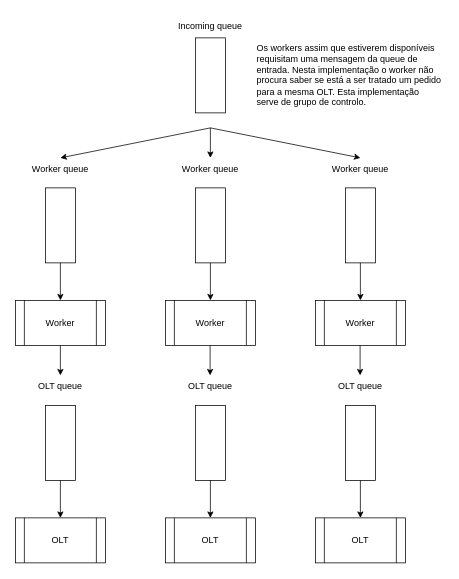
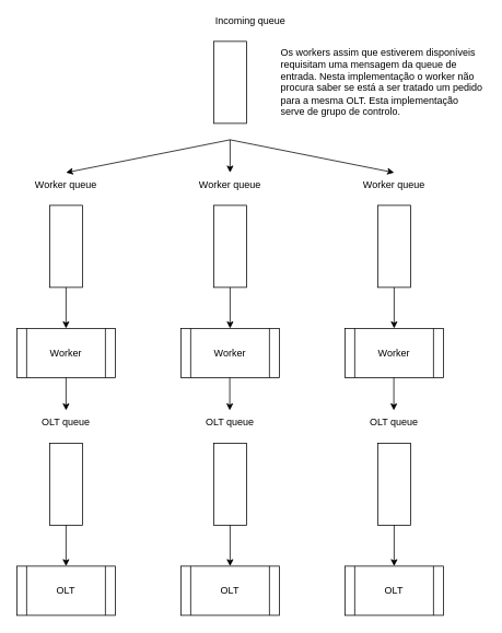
  <mxCell id="0" />
  <mxCell id="1" parent="0" />
  <mxCell id="2" value="" style="rounded=0;whiteSpace=wrap;html=1;" parent="1" vertex="1"><mxGeometry x="260" y="50" width="40" height="100" as="geometry" /></mxCell>
- <mxCell id="3" value="Incoming queue" style="text;html=1;strokeColor=none;fillColor=none;align=center;verticalAlign=middle;whiteSpace=wrap;rounded=0;" parent="1" vertex="1"><mxGeometry x="230" y="20" width="100" height="30" as="geometry" /></mxCell>
+ <mxCell id="3" value="Incoming queue" style="text;html=1;strokeColor=none;fillColor=none;align=center;verticalAlign=middle;whiteSpace=wrap;rounded=0;" parent="1" vertex="1"><mxGeometry x="255" y="10" width="100" height="30" as="geometry" /></mxCell>
  <mxCell id="4" value="Worker" style="shape=process;whiteSpace=wrap;html=1;backgroundOutline=1;" parent="1" vertex="1"><mxGeometry x="20" y="400" width="120" height="60" as="geometry" /></mxCell>
  <mxCell id="5" value="" style="rounded=0;whiteSpace=wrap;html=1;" parent="1" vertex="1"><mxGeometry x="60" y="250" width="40" height="100" as="geometry" /></mxCell>
  <mxCell id="6" value="Worker" style="shape=process;whiteSpace=wrap;html=1;backgroundOutline=1;" parent="1" vertex="1"><mxGeometry x="220" y="400" width="120" height="60" as="geometry" /></mxCell>
  <mxCell id="7" value="" style="rounded=0;whiteSpace=wrap;html=1;" parent="1" vertex="1"><mxGeometry x="260" y="250" width="40" height="100" as="geometry" /></mxCell>
  <mxCell id="8" value="Worker" style="shape=process;whiteSpace=wrap;html=1;backgroundOutline=1;" parent="1" vertex="1"><mxGeometry x="420" y="400" width="120" height="60" as="geometry" /></mxCell>
  <mxCell id="9" value="" style="rounded=0;whiteSpace=wrap;html=1;" parent="1" vertex="1"><mxGeometry x="460" y="250" width="40" height="100" as="geometry" /></mxCell>
  <mxCell id="10" value="Worker queue" style="text;html=1;strokeColor=none;fillColor=none;align=center;verticalAlign=middle;whiteSpace=wrap;rounded=0;" parent="1" vertex="1"><mxGeometry x="30" y="210" width="100" height="30" as="geometry" /></mxCell>
  <mxCell id="11" value="Worker queue" style="text;html=1;strokeColor=none;fillColor=none;align=center;verticalAlign=middle;whiteSpace=wrap;rounded=0;" parent="1" vertex="1"><mxGeometry x="230" y="210" width="100" height="30" as="geometry" /></mxCell>
  <mxCell id="12" value="Worker queue" style="text;html=1;strokeColor=none;fillColor=none;align=center;verticalAlign=middle;whiteSpace=wrap;rounded=0;" parent="1" vertex="1"><mxGeometry x="430" y="210" width="100" height="30" as="geometry" /></mxCell>
  <mxCell id="13" value="" style="endArrow=classic;html=1;rounded=0;exitX=0.5;exitY=1;exitDx=0;exitDy=0;entryX=0.5;entryY=0;entryDx=0;entryDy=0;" parent="1" target="10" edge="1"><mxGeometry width="50" height="50" relative="1" as="geometry"><mxPoint x="280" y="170" as="sourcePoint" /><mxPoint x="10" y="300" as="targetPoint" /></mxGeometry></mxCell>
  <mxCell id="14" value="" style="endArrow=classic;html=1;rounded=0;entryX=0.5;entryY=0;entryDx=0;entryDy=0;" parent="1" target="11" edge="1"><mxGeometry width="50" height="50" relative="1" as="geometry"><mxPoint x="280" y="170" as="sourcePoint" /><mxPoint x="400" y="200" as="targetPoint" /></mxGeometry></mxCell>
  <mxCell id="15" value="" style="endArrow=classic;html=1;rounded=0;exitX=0.5;exitY=1;exitDx=0;exitDy=0;entryX=0.5;entryY=0;entryDx=0;entryDy=0;" parent="1" target="12" edge="1"><mxGeometry width="50" height="50" relative="1" as="geometry"><mxPoint x="280" y="170" as="sourcePoint" /><mxPoint x="460" y="130" as="targetPoint" /></mxGeometry></mxCell>
  <mxCell id="16" value="" style="endArrow=classic;html=1;rounded=0;exitX=0.5;exitY=1;exitDx=0;exitDy=0;entryX=0.5;entryY=0;entryDx=0;entryDy=0;" parent="1" source="5" target="4" edge="1"><mxGeometry width="50" height="50" relative="1" as="geometry"><mxPoint x="260" y="400" as="sourcePoint" /><mxPoint x="310" y="350" as="targetPoint" /></mxGeometry></mxCell>
  <mxCell id="17" value="" style="endArrow=classic;html=1;rounded=0;exitX=0.5;exitY=1;exitDx=0;exitDy=0;entryX=0.5;entryY=0;entryDx=0;entryDy=0;" parent="1" source="7" target="6" edge="1"><mxGeometry width="50" height="50" relative="1" as="geometry"><mxPoint x="300" y="560" as="sourcePoint" /><mxPoint x="350" y="510" as="targetPoint" /></mxGeometry></mxCell>
  <mxCell id="18" value="" style="endArrow=classic;html=1;rounded=0;exitX=0.5;exitY=1;exitDx=0;exitDy=0;entryX=0.5;entryY=0;entryDx=0;entryDy=0;" parent="1" source="9" target="8" edge="1"><mxGeometry width="50" height="50" relative="1" as="geometry"><mxPoint x="460" y="580" as="sourcePoint" /><mxPoint x="510" y="530" as="targetPoint" /></mxGeometry></mxCell>
  <mxCell id="19" value="OLT" style="shape=process;whiteSpace=wrap;html=1;backgroundOutline=1;" parent="1" vertex="1"><mxGeometry x="20" y="690" width="120" height="60" as="geometry" /></mxCell>
  <mxCell id="20" value="" style="rounded=0;whiteSpace=wrap;html=1;" parent="1" vertex="1"><mxGeometry x="60" y="540" width="40" height="100" as="geometry" /></mxCell>
  <mxCell id="21" value="OLT queue" style="text;html=1;strokeColor=none;fillColor=none;align=center;verticalAlign=middle;whiteSpace=wrap;rounded=0;" parent="1" vertex="1"><mxGeometry x="30" y="500" width="100" height="30" as="geometry" /></mxCell>
  <mxCell id="22" value="" style="endArrow=classic;html=1;rounded=0;exitX=0.5;exitY=1;exitDx=0;exitDy=0;entryX=0.5;entryY=0;entryDx=0;entryDy=0;" parent="1" source="20" target="19" edge="1"><mxGeometry width="50" height="50" relative="1" as="geometry"><mxPoint x="260" y="690" as="sourcePoint" /><mxPoint x="310" y="640" as="targetPoint" /></mxGeometry></mxCell>
  <mxCell id="23" value="OLT" style="shape=process;whiteSpace=wrap;html=1;backgroundOutline=1;" parent="1" vertex="1"><mxGeometry x="220" y="690" width="120" height="60" as="geometry" /></mxCell>
  <mxCell id="24" value="" style="rounded=0;whiteSpace=wrap;html=1;" parent="1" vertex="1"><mxGeometry x="260" y="540" width="40" height="100" as="geometry" /></mxCell>
  <mxCell id="25" value="OLT queue" style="text;html=1;strokeColor=none;fillColor=none;align=center;verticalAlign=middle;whiteSpace=wrap;rounded=0;" parent="1" vertex="1"><mxGeometry x="230" y="500" width="100" height="30" as="geometry" /></mxCell>
  <mxCell id="26" value="" style="endArrow=classic;html=1;rounded=0;exitX=0.5;exitY=1;exitDx=0;exitDy=0;entryX=0.5;entryY=0;entryDx=0;entryDy=0;" parent="1" source="24" target="23" edge="1"><mxGeometry width="50" height="50" relative="1" as="geometry"><mxPoint x="460" y="690" as="sourcePoint" /><mxPoint x="510" y="640" as="targetPoint" /></mxGeometry></mxCell>
  <mxCell id="27" value="OLT" style="shape=process;whiteSpace=wrap;html=1;backgroundOutline=1;" parent="1" vertex="1"><mxGeometry x="420" y="690" width="120" height="60" as="geometry" /></mxCell>
  <mxCell id="28" value="" style="rounded=0;whiteSpace=wrap;html=1;" parent="1" vertex="1"><mxGeometry x="460" y="540" width="40" height="100" as="geometry" /></mxCell>
  <mxCell id="29" value="OLT queue" style="text;html=1;strokeColor=none;fillColor=none;align=center;verticalAlign=middle;whiteSpace=wrap;rounded=0;" parent="1" vertex="1"><mxGeometry x="430" y="500" width="100" height="30" as="geometry" /></mxCell>
  <mxCell id="30" value="" style="endArrow=classic;html=1;rounded=0;exitX=0.5;exitY=1;exitDx=0;exitDy=0;entryX=0.5;entryY=0;entryDx=0;entryDy=0;" parent="1" source="28" target="27" edge="1"><mxGeometry width="50" height="50" relative="1" as="geometry"><mxPoint x="660" y="690" as="sourcePoint" /><mxPoint x="710" y="640" as="targetPoint" /></mxGeometry></mxCell>
  <mxCell id="31" value="" style="endArrow=classic;html=1;rounded=0;exitX=0.5;exitY=1;exitDx=0;exitDy=0;" parent="1" source="4" edge="1"><mxGeometry width="50" height="50" relative="1" as="geometry"><mxPoint x="20" y="690" as="sourcePoint" /><mxPoint x="80" y="500" as="targetPoint" /></mxGeometry></mxCell>
  <mxCell id="32" value="" style="endArrow=classic;html=1;rounded=0;exitX=0.5;exitY=1;exitDx=0;exitDy=0;" parent="1" edge="1"><mxGeometry width="50" height="50" relative="1" as="geometry"><mxPoint x="279.63" y="460" as="sourcePoint" /><mxPoint x="279.63" y="500" as="targetPoint" /></mxGeometry></mxCell>
  <mxCell id="33" value="" style="endArrow=classic;html=1;rounded=0;exitX=0.5;exitY=1;exitDx=0;exitDy=0;" parent="1" edge="1"><mxGeometry width="50" height="50" relative="1" as="geometry"><mxPoint x="479.63" y="460" as="sourcePoint" /><mxPoint x="479.63" y="500" as="targetPoint" /></mxGeometry></mxCell>
  <mxCell id="34" value="Os workers assim que estiverem disponíveis requisitam uma mensagem da queue de entrada. Nesta implementação o worker não procura saber se está a ser tratado um pedido para a mesma OLT. Esta implementação serve de grupo de controlo." style="text;html=1;strokeColor=none;fillColor=none;align=left;verticalAlign=top;whiteSpace=wrap;rounded=0;" parent="1" vertex="1"><mxGeometry x="340" y="50" width="250" height="40" as="geometry" /></mxCell>
